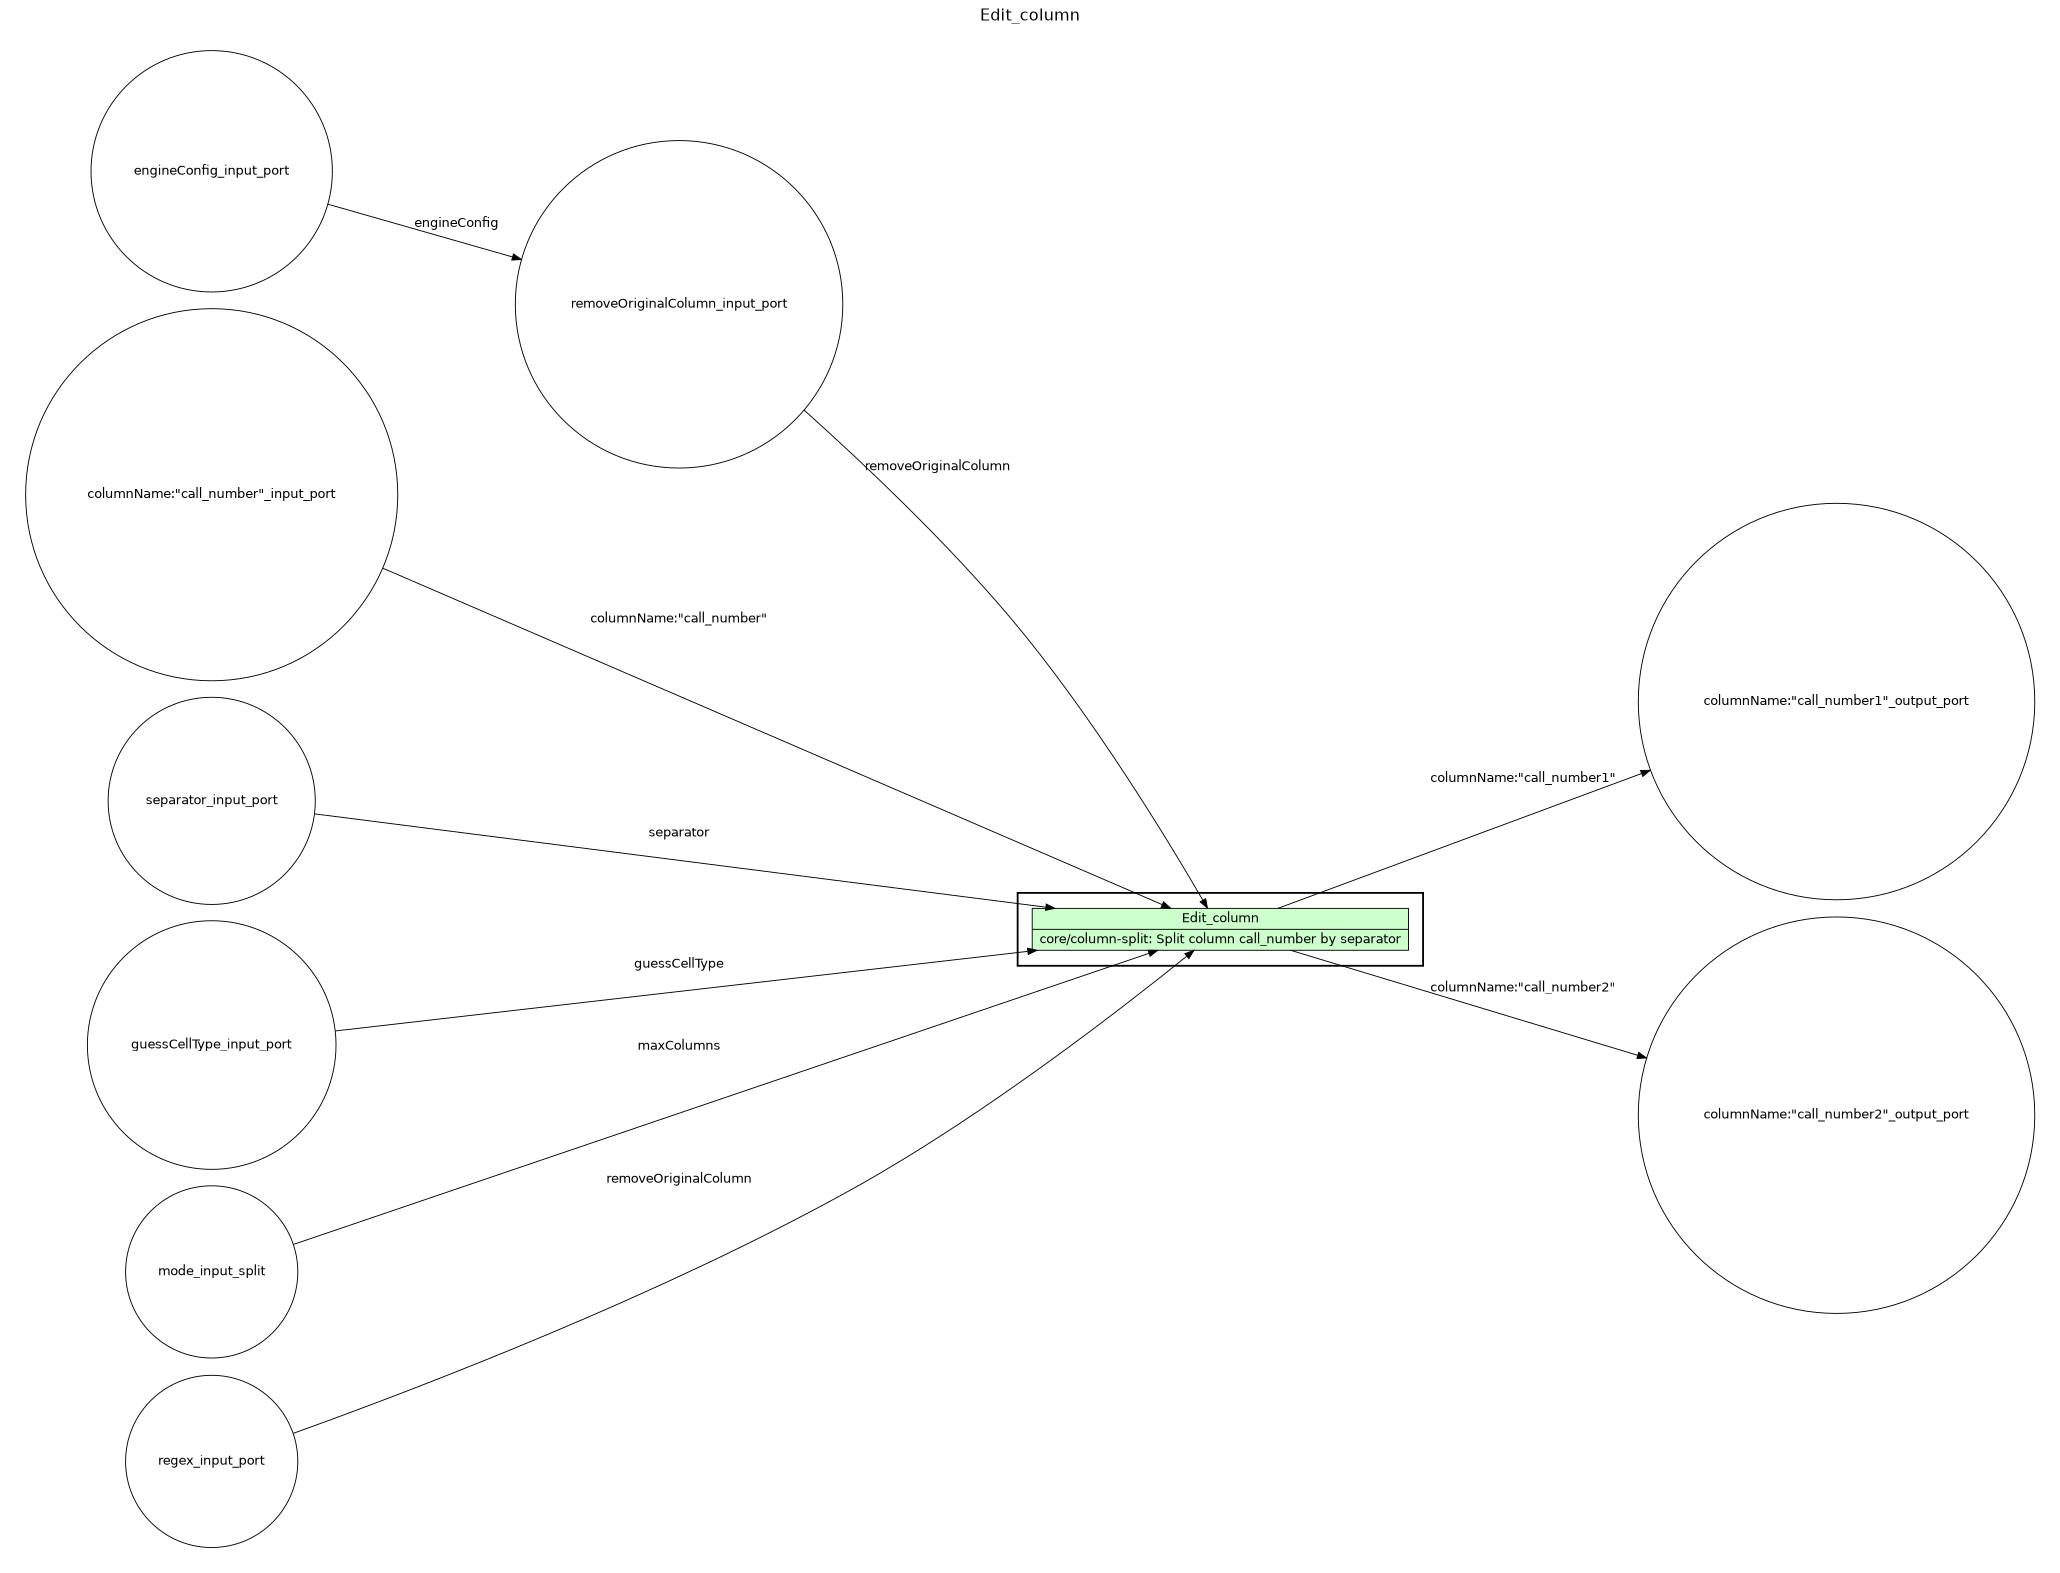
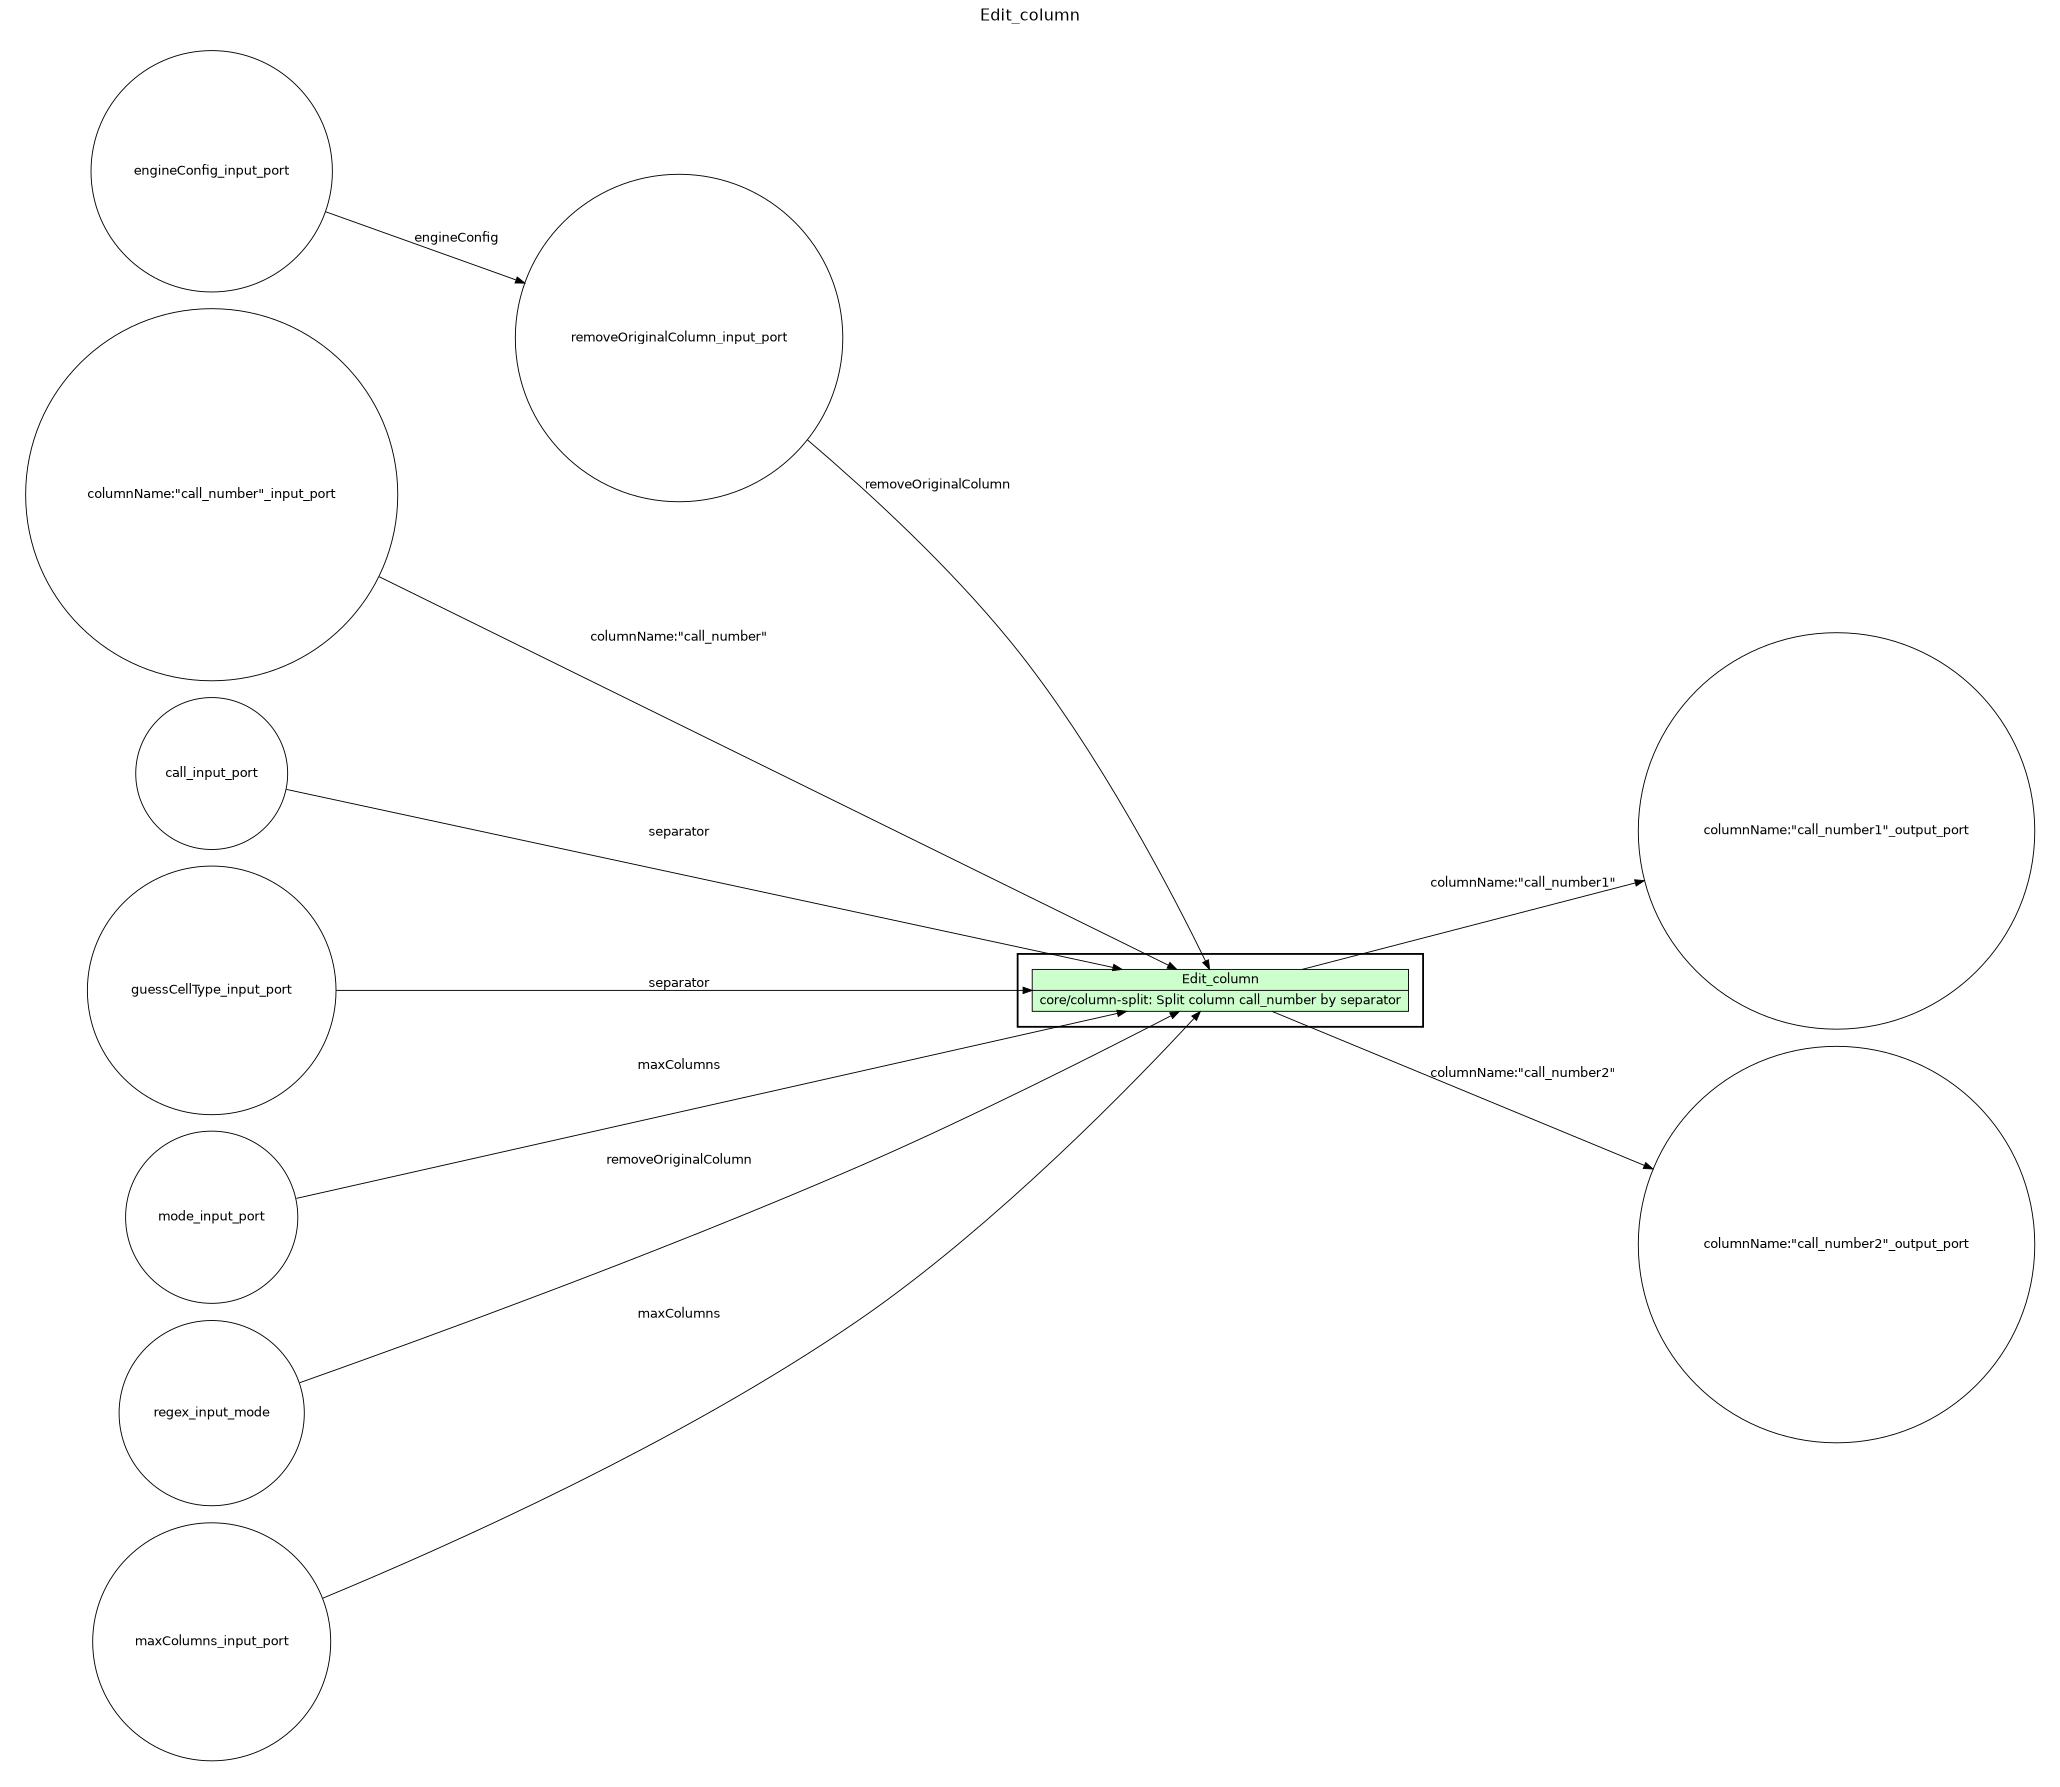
  digraph {
    fontname=Helvetica
    fontsize=18
    label=Edit_column
    labelloc=t
    rankdir=LR
    node [fillcolor="#FFFFFF" fontname=Helvetica peripheries=1 shape=circle style=filled]
    edge [fontname=Helvetica]
    n1 [fillcolor="#CCFFCC" label="{{<f0> Edit_column |<f1> core/column-split\: Split column call_number by separator}}" rankdir=LR shape=record]
    "columnName:\"call_number\"_input_port" [width=0.2]
    engineConfig_input_port [width=0.2]
-   separator_input_port [width=0.2]
+   separator_input_port [width=0.2 label=call_input_port]
    guessCellType_input_port [width=0.2]
    removeOriginalColumn_input_port [width=0.2]
-   mode_input_port [width=0.2 label=mode_input_split]
-   regex_input_port [width=0.2]
+   mode_input_port [width=0.2]
+   regex_input_port [width=0.2 label=regex_input_mode]
+   maxColumns_input_port [width=0.2]
    "columnName:\"call_number1\"_output_port" [width=0.2]
    "columnName:\"call_number2\"_output_port" [width=0.2]
    subgraph cluster_1 {
      color=black
      label=""
      penwidth=2
      subgraph cluster_2 {
        color=black
        label=""
        penwidth=0
        n1
      }
    }
    subgraph cluster_3 {
      label=""
      penwidth=0
      subgraph cluster_4 {
        label=""
        penwidth=0
        "columnName:\"call_number\"_input_port"
        engineConfig_input_port
        separator_input_port
        guessCellType_input_port
        removeOriginalColumn_input_port
        mode_input_port
        regex_input_port
+       maxColumns_input_port
      }
    }
    subgraph cluster_5 {
      label=""
      penwidth=0
      subgraph cluster_6 {
        label=""
        penwidth=0
        "columnName:\"call_number1\"_output_port"
        "columnName:\"call_number2\"_output_port"
      }
    }
    n1 -> "columnName:\"call_number1\"_output_port" [label="columnName:\"call_number1\""]
    n1 -> "columnName:\"call_number2\"_output_port" [label="columnName:\"call_number2\""]
    "columnName:\"call_number\"_input_port" -> n1 [label="columnName:\"call_number\""]
    engineConfig_input_port -> removeOriginalColumn_input_port [label=engineConfig]
    separator_input_port -> n1 [label=separator]
-   guessCellType_input_port -> n1 [label=guessCellType]
+   guessCellType_input_port -> n1 [label=separator]
    removeOriginalColumn_input_port -> n1 [label=removeOriginalColumn]
    mode_input_port -> n1 [label=maxColumns]
    regex_input_port -> n1 [label=removeOriginalColumn]
+   maxColumns_input_port -> n1 [label=maxColumns]
  }
